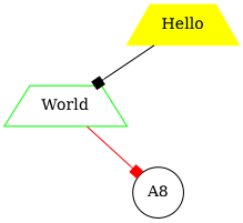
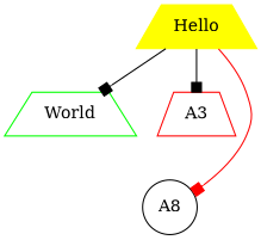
  digraph {
    node [shape=trapezium]
    edge [arrowhead=box]
    n1 [color=yellow label=Hello style=filled]
    n2 [color=green label=World]
+   A3 [color=red]
    n4 [label=A8 shape=circle]
    n1 -> n2
-   n2 -> n4 [color=red]
+   n1 -> A3
+   n1 -> n4 [color=red]
  }
